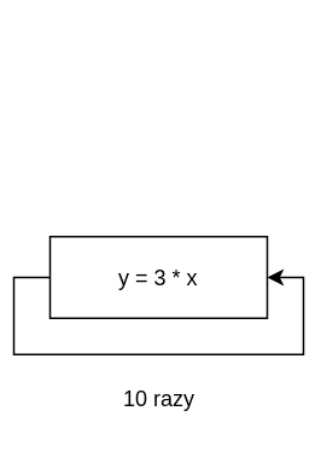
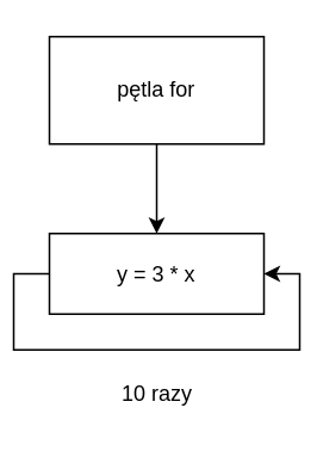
  <mxCell id="0" />
  <mxCell id="1" parent="0" />
+ <mxCell id="2" style="edgeStyle=orthogonalEdgeStyle;rounded=0;orthogonalLoop=1;jettySize=auto;html=1;exitX=0.5;exitY=1;exitDx=0;exitDy=0;entryX=0.5;entryY=0;entryDx=0;entryDy=0;" edge="1" parent="1" source="3" target="4"><mxGeometry relative="1" as="geometry" /></mxCell>
+ <mxCell id="3" value="pętla for" style="whiteSpace=wrap;html=1;" vertex="1" parent="1"><mxGeometry x="20" y="20" width="120" height="60" as="geometry" /></mxCell>
  <mxCell id="4" value="y = 3 * x" style="whiteSpace=wrap;html=1;" vertex="1" parent="1"><mxGeometry x="20" y="130" width="120" height="45" as="geometry" /></mxCell>
  <mxCell id="5" style="edgeStyle=orthogonalEdgeStyle;rounded=0;orthogonalLoop=1;jettySize=auto;html=1;exitX=0;exitY=0.5;exitDx=0;exitDy=0;entryX=1;entryY=0.5;entryDx=0;entryDy=0;" edge="1" parent="1" source="4" target="4"><mxGeometry relative="1" as="geometry" /></mxCell>
  <mxCell id="6" value="10 razy" style="text;html=1;align=center;verticalAlign=middle;resizable=0;points=[];autosize=1;" vertex="1" parent="1"><mxGeometry x="55" y="210" width="50" height="20" as="geometry" /></mxCell>
